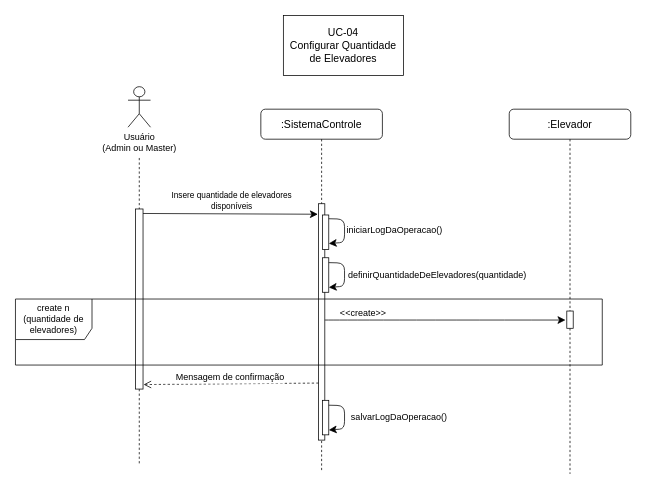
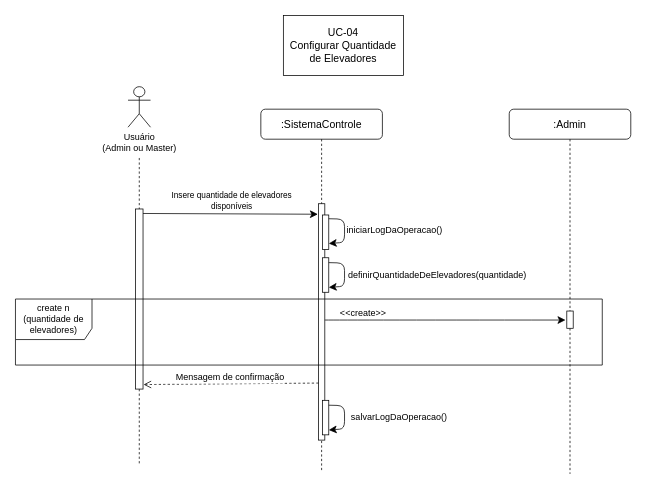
  <mxCell id="0" />
  <mxCell id="1" parent="0" />
  <mxCell id="2" value="&lt;font style=&quot;font-size: 14px;&quot;&gt;UC-04&lt;/font&gt;&lt;div style=&quot;font-size: 14px;&quot;&gt;Configurar Quantidade&lt;/div&gt;&lt;div style=&quot;font-size: 14px;&quot;&gt;de Elevadores&lt;/div&gt;" style="whiteSpace=wrap;html=1;rounded=0;" parent="1" vertex="1"><mxGeometry x="377" y="20" width="160" height="80" as="geometry" /></mxCell>
  <mxCell id="3" value="" style="group" parent="1" vertex="1" connectable="0"><mxGeometry x="170" y="128" width="30" height="495" as="geometry" /></mxCell>
  <mxCell id="4" style="edgeStyle=none;curved=0;rounded=1;orthogonalLoop=1;jettySize=auto;html=1;fontSize=12;startSize=8;endSize=8;dashed=1;endArrow=none;endFill=0;" parent="3" source="7" edge="1"><mxGeometry relative="1" as="geometry"><mxPoint x="15" y="492" as="targetPoint" /><mxPoint x="15" y="71.831" as="sourcePoint" /></mxGeometry></mxCell>
  <mxCell id="5" value="Usuário&lt;br&gt;(Admin ou Master&lt;span style=&quot;background-color: initial;&quot;&gt;)&lt;/span&gt;" style="shape=umlActor;verticalLabelPosition=bottom;verticalAlign=top;html=1;outlineConnect=0;" parent="3" vertex="1"><mxGeometry y="-13" width="30" height="54.05" as="geometry" /></mxCell>
  <mxCell id="6" value="" style="edgeStyle=none;curved=0;rounded=1;orthogonalLoop=1;jettySize=auto;html=1;fontSize=12;startSize=8;endSize=8;dashed=1;endArrow=none;endFill=0;" parent="3" target="7" edge="1"><mxGeometry relative="1" as="geometry"><mxPoint x="15" y="422.093" as="targetPoint" /><mxPoint x="15" y="82" as="sourcePoint" /></mxGeometry></mxCell>
  <mxCell id="7" value="" style="html=1;points=[];perimeter=orthogonalPerimeter;rounded=0;shadow=0;comic=0;labelBackgroundColor=none;strokeWidth=1;fontFamily=Verdana;fontSize=12;align=center;" parent="3" vertex="1"><mxGeometry x="10" y="150" width="10" height="240" as="geometry" /></mxCell>
  <mxCell id="8" value="" style="endArrow=classic;html=1;rounded=1;strokeColor=default;align=center;verticalAlign=middle;fontFamily=Helvetica;fontSize=12;fontColor=default;labelBackgroundColor=default;edgeStyle=none;startSize=8;endSize=8;curved=0;" parent="1" edge="1"><mxGeometry width="50" height="50" relative="1" as="geometry"><mxPoint x="190" y="284" as="sourcePoint" /><mxPoint x="423" y="285" as="targetPoint" /></mxGeometry></mxCell>
  <mxCell id="9" value="Insere quantidade de elevadores&lt;div&gt;disponíveis&lt;/div&gt;" style="edgeLabel;html=1;align=center;verticalAlign=middle;resizable=0;points=[];fontSize=11;fontFamily=Helvetica;fontColor=default;labelBackgroundColor=default;" parent="8" vertex="1" connectable="0"><mxGeometry x="-0.118" y="1" relative="1" as="geometry"><mxPoint x="14" y="-17" as="offset" /></mxGeometry></mxCell>
  <mxCell id="10" value=":SistemaControle" style="shape=umlLifeline;perimeter=lifelinePerimeter;whiteSpace=wrap;html=1;container=0;collapsible=0;recursiveResize=0;outlineConnect=0;rounded=1;shadow=0;comic=0;labelBackgroundColor=none;strokeWidth=1;fontFamily=Helvetica;fontSize=14;align=center;" parent="1" vertex="1"><mxGeometry x="347" y="145" width="162" height="482" as="geometry" /></mxCell>
  <mxCell id="11" value="" style="html=1;points=[];perimeter=orthogonalPerimeter;rounded=0;shadow=0;comic=0;labelBackgroundColor=none;strokeWidth=1;fontFamily=Verdana;fontSize=12;align=center;container=0;" parent="1" vertex="1"><mxGeometry x="423.73" y="271" width="8.53" height="315" as="geometry" /></mxCell>
  <mxCell id="12" value="" style="html=1;points=[];perimeter=orthogonalPerimeter;rounded=0;shadow=0;comic=0;labelBackgroundColor=none;strokeWidth=1;fontFamily=Verdana;fontSize=12;align=center;container=0;" parent="1" vertex="1"><mxGeometry x="429" y="286" width="8.53" height="46" as="geometry" /></mxCell>
  <mxCell id="13" value="" style="endArrow=classic;html=1;rounded=1;fontSize=12;startSize=8;endSize=8;curved=0;" parent="1" edge="1"><mxGeometry width="50" height="50" relative="1" as="geometry"><mxPoint x="437.53" y="291" as="sourcePoint" /><mxPoint x="437.53" y="324" as="targetPoint" /><Array as="points"><mxPoint x="458.53" y="291.5" /><mxPoint x="458.53" y="322.5" /></Array></mxGeometry></mxCell>
  <mxCell id="14" value="iniciarLogDaOperacao()" style="edgeLabel;html=1;align=center;verticalAlign=middle;resizable=0;points=[];fontSize=12;fontFamily=Helvetica;fontColor=default;labelBackgroundColor=default;" parent="13" vertex="1" connectable="0"><mxGeometry x="-0.033" y="1" relative="1" as="geometry"><mxPoint x="65" y="1" as="offset" /></mxGeometry></mxCell>
  <mxCell id="15" value="" style="html=1;points=[];perimeter=orthogonalPerimeter;rounded=0;shadow=0;comic=0;labelBackgroundColor=none;strokeWidth=1;fontFamily=Verdana;fontSize=12;align=center;container=0;" parent="1" vertex="1"><mxGeometry x="429" y="343" width="8.53" height="46" as="geometry" /></mxCell>
  <mxCell id="16" value="" style="endArrow=classic;html=1;rounded=1;fontSize=12;startSize=8;endSize=8;curved=0;" parent="1" edge="1"><mxGeometry width="50" height="50" relative="1" as="geometry"><mxPoint x="437.53" y="349.5" as="sourcePoint" /><mxPoint x="437.53" y="382.5" as="targetPoint" /><Array as="points"><mxPoint x="458.53" y="350" /><mxPoint x="458.53" y="381" /></Array></mxGeometry></mxCell>
  <mxCell id="17" value="definirQuantidadeDeElevadores(quantidade)" style="edgeLabel;html=1;align=center;verticalAlign=middle;resizable=0;points=[];fontSize=12;fontFamily=Helvetica;fontColor=default;labelBackgroundColor=default;" parent="16" vertex="1" connectable="0"><mxGeometry x="-0.033" y="1" relative="1" as="geometry"><mxPoint x="122" y="2" as="offset" /></mxGeometry></mxCell>
  <mxCell id="18" value="create n&lt;div&gt;(quantidade de&lt;/div&gt;&lt;div&gt;elevadores)&lt;/div&gt;" style="shape=umlFrame;whiteSpace=wrap;html=1;pointerEvents=0;fontFamily=Helvetica;fontSize=12;fontColor=default;labelBackgroundColor=default;width=102;height=54;" parent="1" vertex="1"><mxGeometry x="20" y="398" width="782" height="88" as="geometry" /></mxCell>
  <mxCell id="19" value="" style="html=1;points=[];perimeter=orthogonalPerimeter;rounded=0;shadow=0;comic=0;labelBackgroundColor=none;strokeWidth=1;fontFamily=Verdana;fontSize=12;align=center;container=0;" parent="1" vertex="1"><mxGeometry x="429" y="533" width="8.53" height="46" as="geometry" /></mxCell>
  <mxCell id="20" value="" style="endArrow=classic;html=1;rounded=1;fontSize=12;startSize=8;endSize=8;curved=0;" parent="1" edge="1"><mxGeometry width="50" height="50" relative="1" as="geometry"><mxPoint x="437.53" y="539.5" as="sourcePoint" /><mxPoint x="437.53" y="572.5" as="targetPoint" /><Array as="points"><mxPoint x="458.53" y="540" /><mxPoint x="458.53" y="571" /></Array></mxGeometry></mxCell>
  <mxCell id="21" value="salvarLogDaOperacao()" style="edgeLabel;html=1;align=center;verticalAlign=middle;resizable=0;points=[];fontSize=12;fontFamily=Helvetica;fontColor=default;labelBackgroundColor=default;" parent="20" vertex="1" connectable="0"><mxGeometry x="-0.033" y="1" relative="1" as="geometry"><mxPoint x="71" y="2" as="offset" /></mxGeometry></mxCell>
- <mxCell id="22" value=":Elevador" style="shape=umlLifeline;perimeter=lifelinePerimeter;whiteSpace=wrap;html=1;container=0;collapsible=0;recursiveResize=0;outlineConnect=0;rounded=1;shadow=0;comic=0;labelBackgroundColor=none;strokeWidth=1;fontFamily=Helvetica;fontSize=14;align=center;" parent="1" vertex="1"><mxGeometry x="678" y="145" width="162" height="486" as="geometry" /></mxCell>
+ <mxCell id="22" value=":Admin" style="shape=umlLifeline;perimeter=lifelinePerimeter;whiteSpace=wrap;html=1;container=0;collapsible=0;recursiveResize=0;outlineConnect=0;rounded=1;shadow=0;comic=0;labelBackgroundColor=none;strokeWidth=1;fontFamily=Helvetica;fontSize=14;align=center;" parent="1" vertex="1"><mxGeometry x="678" y="145" width="162" height="486" as="geometry" /></mxCell>
  <mxCell id="23" value="" style="html=1;points=[];perimeter=orthogonalPerimeter;rounded=0;shadow=0;comic=0;labelBackgroundColor=none;strokeWidth=1;fontFamily=Verdana;fontSize=12;align=center;container=0;" parent="1" vertex="1"><mxGeometry x="754.74" y="414" width="8.53" height="23" as="geometry" /></mxCell>
  <mxCell id="24" value="" style="endArrow=classic;html=1;rounded=0;fontSize=12;startSize=8;endSize=8;curved=1;" parent="1" edge="1"><mxGeometry width="50" height="50" relative="1" as="geometry"><mxPoint x="432.27" y="426" as="sourcePoint" /><mxPoint x="753" y="426" as="targetPoint" /></mxGeometry></mxCell>
  <mxCell id="25" value="&amp;lt;&amp;lt;create&amp;gt;&amp;gt;" style="edgeLabel;html=1;align=center;verticalAlign=middle;resizable=0;points=[];fontSize=12;" parent="24" vertex="1" connectable="0"><mxGeometry x="-0.466" y="-2" relative="1" as="geometry"><mxPoint x="-36" y="-12" as="offset" /></mxGeometry></mxCell>
  <mxCell id="26" value="" style="endArrow=open;html=1;rounded=0;fontSize=12;startSize=8;endSize=8;curved=1;entryX=1.076;entryY=0.975;entryDx=0;entryDy=0;entryPerimeter=0;dashed=1;endFill=0;" parent="1" target="7" edge="1"><mxGeometry width="50" height="50" relative="1" as="geometry"><mxPoint x="423.73" y="510" as="sourcePoint" /><mxPoint x="473.73" y="460" as="targetPoint" /></mxGeometry></mxCell>
  <mxCell id="27" value="Mensagem de confirmação" style="edgeLabel;html=1;align=center;verticalAlign=middle;resizable=0;points=[];fontSize=12;" parent="26" vertex="1" connectable="0"><mxGeometry x="0.125" y="-1" relative="1" as="geometry"><mxPoint x="13" y="-8" as="offset" /></mxGeometry></mxCell>
